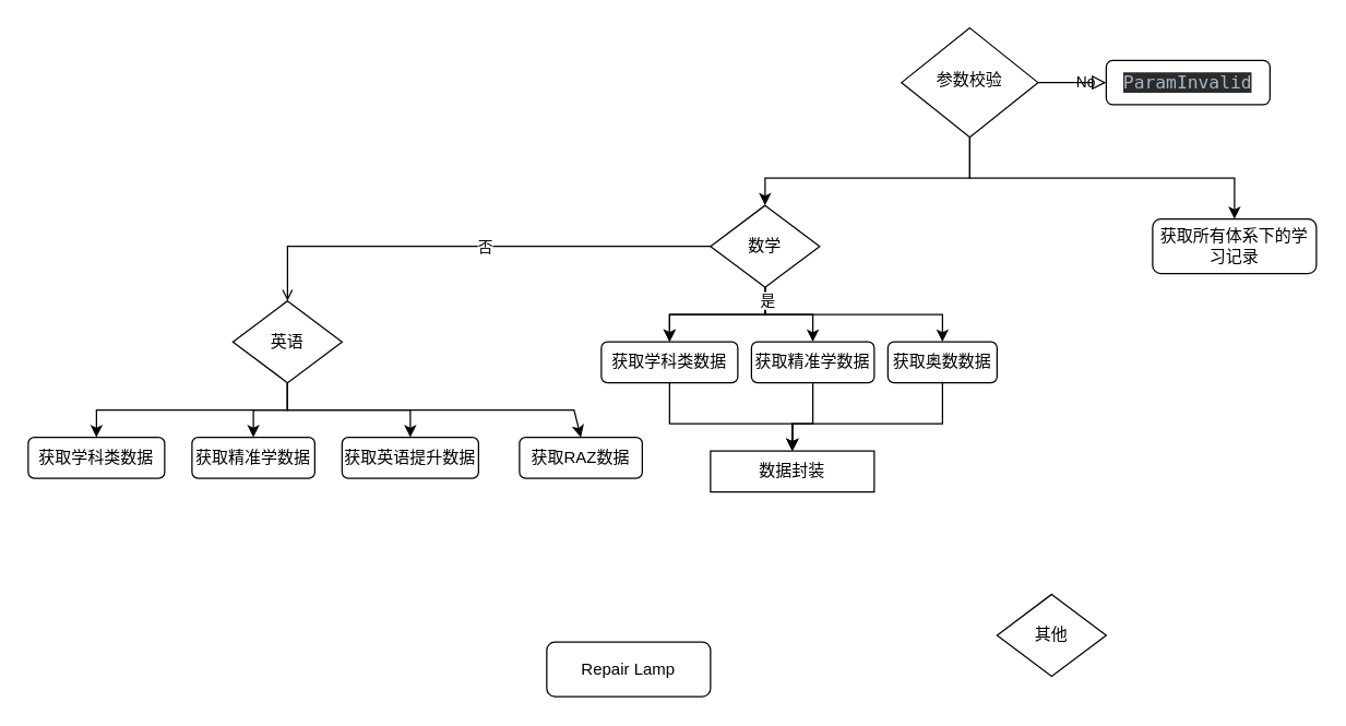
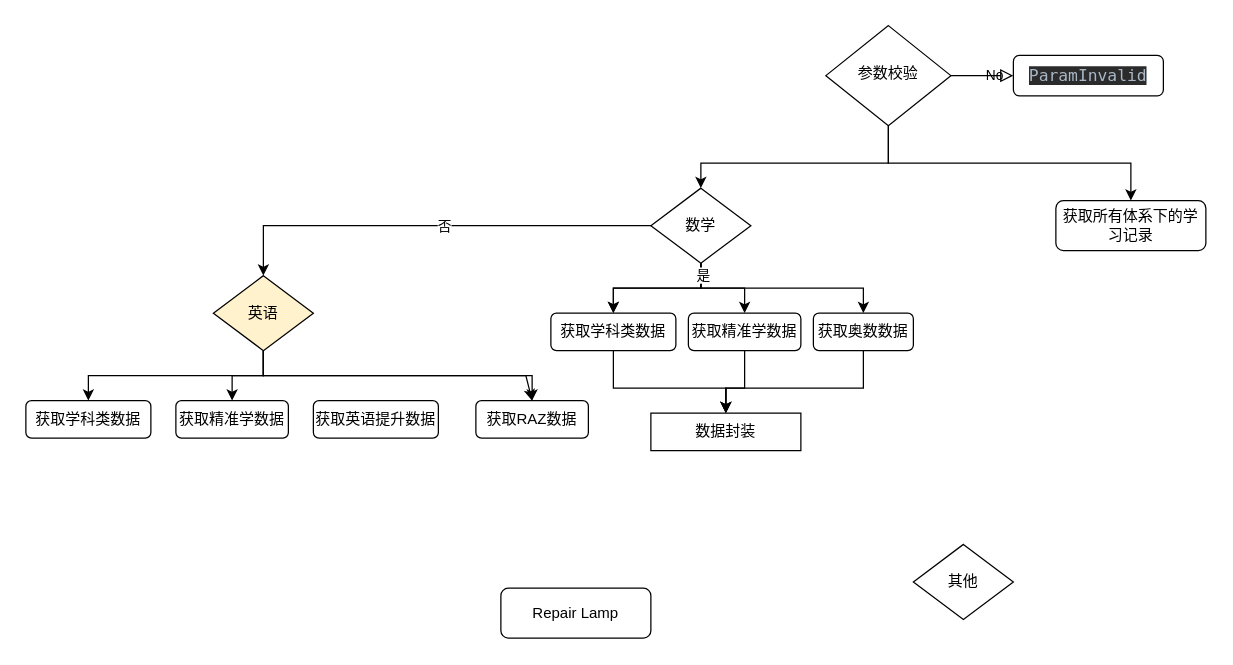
  <mxCell id="0" />
  <mxCell id="1" parent="0" />
  <mxCell id="2" value="No" style="edgeStyle=orthogonalEdgeStyle;rounded=0;html=1;jettySize=auto;orthogonalLoop=1;fontSize=11;endArrow=block;endFill=0;endSize=8;strokeWidth=1;shadow=0;labelBackgroundColor=none;" parent="1" source="3" edge="1"><mxGeometry y="10" relative="1" as="geometry"><mxPoint as="offset" /><mxPoint x="810" y="60" as="targetPoint" /></mxGeometry></mxCell>
  <mxCell id="3" value="参数校验" style="rhombus;whiteSpace=wrap;html=1;shadow=0;fontFamily=Helvetica;fontSize=12;align=center;strokeWidth=1;spacing=6;spacingTop=-4;" parent="1" vertex="1"><mxGeometry x="660" y="20" width="100" height="80" as="geometry" /></mxCell>
  <mxCell id="4" value="Repair Lamp" style="rounded=1;whiteSpace=wrap;html=1;fontSize=12;glass=0;strokeWidth=1;shadow=0;" parent="1" vertex="1"><mxGeometry x="400" y="470" width="120" height="40" as="geometry" /></mxCell>
  <mxCell id="5" value="获取所有体系下的学习记录" style="rounded=1;whiteSpace=wrap;html=1;fontSize=12;glass=0;strokeWidth=1;shadow=0;" parent="1" vertex="1"><mxGeometry x="844" y="160" width="120" height="40" as="geometry" /></mxCell>
  <mxCell id="6" value="&lt;pre style=&quot;border-color: var(--border-color); background-color: rgb(43, 43, 43); color: rgb(169, 183, 198); font-family: &amp;quot;JetBrains Mono&amp;quot;, monospace; font-size: 9.8pt;&quot;&gt;ParamInvalid&lt;br&gt;&lt;/pre&gt;" style="rounded=1;whiteSpace=wrap;html=1;" vertex="1" parent="1"><mxGeometry x="810" y="43.75" width="120" height="32.5" as="geometry" /></mxCell>
  <mxCell id="7" value="" style="endArrow=classic;html=1;rounded=0;exitX=0.5;exitY=1;exitDx=0;exitDy=0;entryX=0.5;entryY=0;entryDx=0;entryDy=0;" edge="1" parent="1" source="3" target="5"><mxGeometry width="50" height="50" relative="1" as="geometry"><mxPoint x="880" y="170" as="sourcePoint" /><mxPoint x="910" y="130" as="targetPoint" /><Array as="points"><mxPoint x="710" y="130" /><mxPoint x="904" y="130" /></Array></mxGeometry></mxCell>
  <mxCell id="8" value="" style="edgeStyle=orthogonalEdgeStyle;rounded=0;orthogonalLoop=1;jettySize=auto;html=1;" edge="1" parent="1" source="9" target="17"><mxGeometry relative="1" as="geometry" /></mxCell>
  <mxCell id="9" value="数学" style="rhombus;whiteSpace=wrap;html=1;" vertex="1" parent="1"><mxGeometry x="520" y="150" width="80" height="60" as="geometry" /></mxCell>
  <mxCell id="10" value="" style="endArrow=classic;html=1;rounded=0;entryX=0.5;entryY=0;entryDx=0;entryDy=0;" edge="1" parent="1" target="9"><mxGeometry width="50" height="50" relative="1" as="geometry"><mxPoint x="710" y="100" as="sourcePoint" /><mxPoint x="790" y="120" as="targetPoint" /><Array as="points"><mxPoint x="710" y="130" /><mxPoint x="620" y="130" /><mxPoint x="560" y="130" /></Array></mxGeometry></mxCell>
  <mxCell id="11" value="其他" style="rhombus;whiteSpace=wrap;html=1;" vertex="1" parent="1"><mxGeometry x="730" y="435" width="80" height="60" as="geometry" /></mxCell>
  <mxCell id="12" style="edgeStyle=orthogonalEdgeStyle;rounded=0;orthogonalLoop=1;jettySize=auto;html=1;exitX=0.5;exitY=1;exitDx=0;exitDy=0;entryX=0.5;entryY=0;entryDx=0;entryDy=0;" edge="1" parent="1" source="15" target="29"><mxGeometry relative="1" as="geometry" /></mxCell>
  <mxCell id="13" style="edgeStyle=orthogonalEdgeStyle;rounded=0;orthogonalLoop=1;jettySize=auto;html=1;exitX=0.5;exitY=1;exitDx=0;exitDy=0;entryX=0.5;entryY=0;entryDx=0;entryDy=0;" edge="1" parent="1" source="15" target="30"><mxGeometry relative="1" as="geometry" /></mxCell>
- <mxCell id="14" style="edgeStyle=orthogonalEdgeStyle;rounded=0;orthogonalLoop=1;jettySize=auto;html=1;exitX=0.5;exitY=1;exitDx=0;exitDy=0;entryX=0.5;entryY=0;entryDx=0;entryDy=0;" edge="1" parent="1" source="15" target="31"><mxGeometry relative="1" as="geometry" /></mxCell>
- <mxCell id="15" value="英语" style="rhombus;whiteSpace=wrap;html=1;" vertex="1" parent="1"><mxGeometry x="170" y="220" width="80" height="60" as="geometry" /></mxCell>
+ <mxCell id="14" style="edgeStyle=orthogonalEdgeStyle;rounded=0;orthogonalLoop=1;jettySize=auto;html=1;exitX=0.5;exitY=1;exitDx=0;exitDy=0;" edge="1" parent="1" source="15" target="32"><mxGeometry relative="1" as="geometry" /></mxCell>
+ <mxCell id="15" value="英语" style="rhombus;whiteSpace=wrap;html=1;fillColor=#fff2cc;" vertex="1" parent="1"><mxGeometry x="170" y="220" width="80" height="60" as="geometry" /></mxCell>
  <mxCell id="16" value="获取精准学数据" style="rounded=1;whiteSpace=wrap;html=1;" vertex="1" parent="1"><mxGeometry x="550" y="250" width="90" height="30" as="geometry" /></mxCell>
  <mxCell id="17" value="获取学科类数据" style="rounded=1;whiteSpace=wrap;html=1;" vertex="1" parent="1"><mxGeometry x="440" y="250" width="100" height="30" as="geometry" /></mxCell>
  <mxCell id="18" value="获取奥数数据" style="rounded=1;whiteSpace=wrap;html=1;" vertex="1" parent="1"><mxGeometry x="650" y="250" width="80" height="30" as="geometry" /></mxCell>
  <mxCell id="19" value="" style="endArrow=classic;html=1;rounded=0;exitX=0.5;exitY=1;exitDx=0;exitDy=0;entryX=0.5;entryY=0;entryDx=0;entryDy=0;" edge="1" parent="1" source="9" target="17"><mxGeometry width="50" height="50" relative="1" as="geometry"><mxPoint x="650" y="330" as="sourcePoint" /><mxPoint x="700" y="280" as="targetPoint" /><Array as="points"><mxPoint x="560" y="230" /><mxPoint y="230" x="490" /></Array></mxGeometry></mxCell>
  <mxCell id="20" value="" style="endArrow=classic;html=1;rounded=0;entryX=0.5;entryY=0;entryDx=0;entryDy=0;" edge="1" parent="1" target="18"><mxGeometry width="50" height="50" relative="1" as="geometry"><mxPoint x="560" y="210" as="sourcePoint" /><mxPoint x="700" y="280" as="targetPoint" /><Array as="points"><mxPoint x="560" y="230" /><mxPoint x="690" y="230" /></Array></mxGeometry></mxCell>
  <mxCell id="21" value="" style="endArrow=classic;html=1;rounded=0;entryX=0.5;entryY=0;entryDx=0;entryDy=0;" edge="1" parent="1" target="16"><mxGeometry width="50" height="50" relative="1" as="geometry"><mxPoint x="560" y="210" as="sourcePoint" /><mxPoint x="700" y="280" as="targetPoint" /><Array as="points"><mxPoint x="560" y="230" /><mxPoint x="595" y="230" /></Array></mxGeometry></mxCell>
  <mxCell id="22" value="是" style="edgeLabel;html=1;align=center;verticalAlign=middle;resizable=0;points=[];" vertex="1" connectable="0" parent="21"><mxGeometry x="-0.76" y="1" relative="1" as="geometry"><mxPoint as="offset" /></mxGeometry></mxCell>
  <mxCell id="23" value="数据封装" style="rounded=0;whiteSpace=wrap;html=1;" vertex="1" parent="1"><mxGeometry x="520" y="330" width="120" height="30" as="geometry" /></mxCell>
  <mxCell id="24" value="" style="endArrow=classic;html=1;rounded=0;exitX=0.5;exitY=1;exitDx=0;exitDy=0;entryX=0.5;entryY=0;entryDx=0;entryDy=0;" edge="1" parent="1" source="17" target="23"><mxGeometry width="50" height="50" relative="1" as="geometry"><mxPoint x="650" y="290" as="sourcePoint" /><mxPoint x="700" y="240" as="targetPoint" /><Array as="points"><mxPoint y="310" x="490" /><mxPoint x="580" y="310" /></Array></mxGeometry></mxCell>
  <mxCell id="25" value="" style="endArrow=classic;html=1;rounded=0;exitX=0.5;exitY=1;exitDx=0;exitDy=0;" edge="1" parent="1" source="16" target="23"><mxGeometry width="50" height="50" relative="1" as="geometry"><mxPoint x="650" y="290" as="sourcePoint" /><mxPoint x="700" y="240" as="targetPoint" /><Array as="points"><mxPoint x="595" y="310" /><mxPoint x="580" y="310" /></Array></mxGeometry></mxCell>
  <mxCell id="26" value="" style="endArrow=classic;html=1;rounded=0;exitX=0.5;exitY=1;exitDx=0;exitDy=0;entryX=0.5;entryY=0;entryDx=0;entryDy=0;" edge="1" parent="1" source="18" target="23"><mxGeometry width="50" height="50" relative="1" as="geometry"><mxPoint x="650" y="290" as="sourcePoint" /><mxPoint x="700" y="240" as="targetPoint" /><Array as="points"><mxPoint x="690" y="310" /><mxPoint x="580" y="310" /></Array></mxGeometry></mxCell>
- <mxCell id="27" value="" style="endArrow=open;html=1;rounded=0;exitX=0;exitY=0.5;exitDx=0;exitDy=0;entryX=0.5;entryY=0;entryDx=0;entryDy=0;" edge="1" parent="1" source="9" target="15"><mxGeometry width="50" height="50" relative="1" as="geometry"><mxPoint x="650" y="290" as="sourcePoint" /><mxPoint x="700" y="240" as="targetPoint" /><Array as="points"><mxPoint x="210" y="180" /></Array></mxGeometry></mxCell>
+ <mxCell id="27" value="" style="endArrow=classic;html=1;rounded=0;exitX=0;exitY=0.5;exitDx=0;exitDy=0;entryX=0.5;entryY=0;entryDx=0;entryDy=0;" edge="1" parent="1" source="9" target="15"><mxGeometry width="50" height="50" relative="1" as="geometry"><mxPoint x="650" y="290" as="sourcePoint" /><mxPoint x="700" y="240" as="targetPoint" /><Array as="points"><mxPoint x="210" y="180" /></Array></mxGeometry></mxCell>
  <mxCell id="28" value="否" style="edgeLabel;html=1;align=center;verticalAlign=middle;resizable=0;points=[];" vertex="1" connectable="0" parent="27"><mxGeometry x="-0.05" relative="1" as="geometry"><mxPoint as="offset" /></mxGeometry></mxCell>
  <mxCell id="29" value="获取学科类数据" style="rounded=1;whiteSpace=wrap;html=1;" vertex="1" parent="1"><mxGeometry x="20" y="320" width="100" height="30" as="geometry" /></mxCell>
  <mxCell id="30" value="获取精准学数据" style="rounded=1;whiteSpace=wrap;html=1;" vertex="1" parent="1"><mxGeometry x="140" y="320" width="90" height="30" as="geometry" /></mxCell>
  <mxCell id="31" value="获取英语提升数据" style="rounded=1;whiteSpace=wrap;html=1;" vertex="1" parent="1"><mxGeometry x="250" y="320" width="100" height="30" as="geometry" /></mxCell>
  <mxCell id="32" value="获取RAZ数据" style="rounded=1;whiteSpace=wrap;html=1;" vertex="1" parent="1"><mxGeometry x="380" y="320" width="90" height="30" as="geometry" /></mxCell>
  <mxCell id="33" value="" style="endArrow=classic;html=1;rounded=0;entryX=0.5;entryY=0;entryDx=0;entryDy=0;" edge="1" parent="1" target="32"><mxGeometry width="50" height="50" relative="1" as="geometry"><mxPoint x="210" y="280" as="sourcePoint" /><mxPoint x="280" y="270" as="targetPoint" /><Array as="points"><mxPoint x="210" y="300" /><mxPoint x="420" y="300" /></Array></mxGeometry></mxCell>
